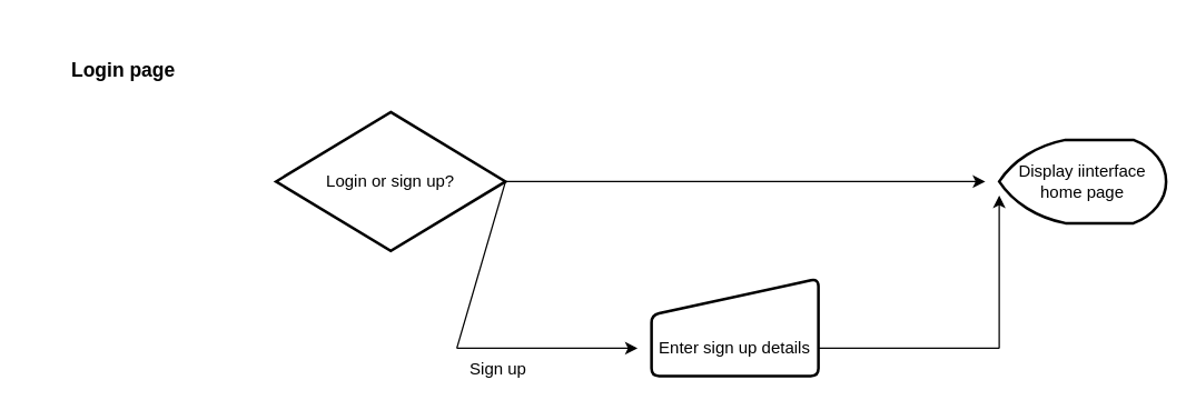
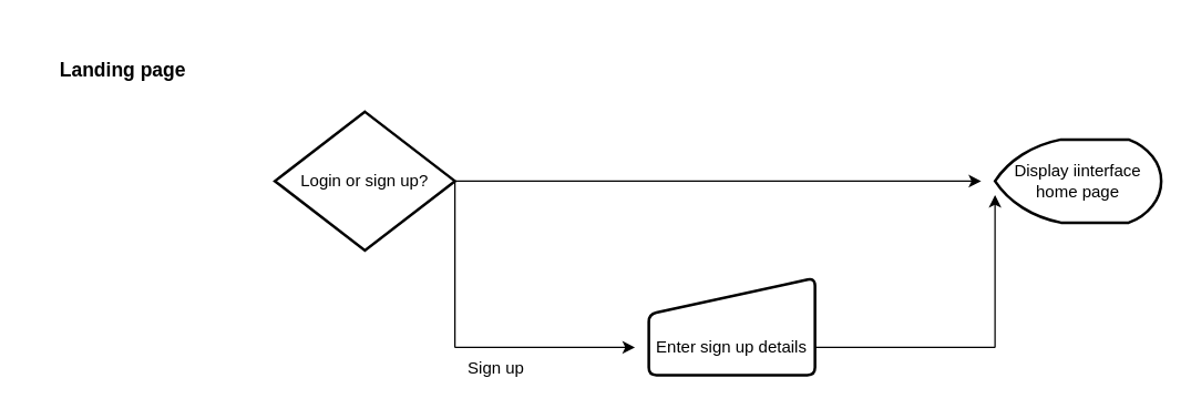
  <mxCell id="0" />
  <mxCell id="1" parent="0" />
- <mxCell id="2" value="Login or sign up?" style="strokeWidth=2;html=1;shape=mxgraph.flowchart.decision;whiteSpace=wrap;" parent="1" vertex="1"><mxGeometry x="198" y="80" width="165" height="100" as="geometry" /></mxCell>
+ <mxCell id="2" value="Login or sign up?" style="strokeWidth=2;html=1;shape=mxgraph.flowchart.decision;whiteSpace=wrap;" parent="1" vertex="1"><mxGeometry x="198" y="80" width="130" height="100" as="geometry" /></mxCell>
  <mxCell id="3" value="Sign up" style="text;html=1;strokeColor=none;fillColor=none;align=center;verticalAlign=middle;whiteSpace=wrap;rounded=0;" parent="1" vertex="1"><mxGeometry x="328" y="250" width="60" height="30" as="geometry" /></mxCell>
  <mxCell id="4" value="Display iinterface home page" style="strokeWidth=2;html=1;shape=mxgraph.flowchart.display;whiteSpace=wrap;" parent="1" vertex="1"><mxGeometry x="718" y="100" width="120" height="60" as="geometry" /></mxCell>
  <mxCell id="5" value="&lt;br&gt;&lt;br&gt;Enter sign up details" style="html=1;strokeWidth=2;shape=manualInput;whiteSpace=wrap;rounded=1;size=26;arcSize=11;" parent="1" vertex="1"><mxGeometry x="468" y="200" width="120" height="70" as="geometry" /></mxCell>
  <mxCell id="6" value="" style="endArrow=none;html=1;rounded=0;exitX=1;exitY=0.5;exitDx=0;exitDy=0;exitPerimeter=0;" parent="1" source="2" edge="1"><mxGeometry width="50" height="50" relative="1" as="geometry"><mxPoint x="398" y="150" as="sourcePoint" /><mxPoint x="328" y="250" as="targetPoint" /></mxGeometry></mxCell>
  <mxCell id="7" value="" style="endArrow=classic;html=1;rounded=0;" parent="1" edge="1"><mxGeometry width="50" height="50" relative="1" as="geometry"><mxPoint x="328" y="250" as="sourcePoint" /><mxPoint x="458" y="250" as="targetPoint" /></mxGeometry></mxCell>
  <mxCell id="8" value="" style="endArrow=classic;html=1;rounded=0;exitX=1;exitY=0.5;exitDx=0;exitDy=0;exitPerimeter=0;" parent="1" source="2" edge="1"><mxGeometry width="50" height="50" relative="1" as="geometry"><mxPoint x="398" y="150" as="sourcePoint" /><mxPoint x="708" y="130" as="targetPoint" /></mxGeometry></mxCell>
  <mxCell id="9" value="" style="endArrow=none;html=1;rounded=0;exitX=1;exitY=0.714;exitDx=0;exitDy=0;exitPerimeter=0;" parent="1" source="5" edge="1"><mxGeometry width="50" height="50" relative="1" as="geometry"><mxPoint x="590" y="248" as="sourcePoint" /><mxPoint x="718" y="250" as="targetPoint" /></mxGeometry></mxCell>
  <mxCell id="10" value="" style="endArrow=classic;html=1;rounded=0;" parent="1" edge="1"><mxGeometry width="50" height="50" relative="1" as="geometry"><mxPoint x="718" y="250" as="sourcePoint" /><mxPoint x="718" y="140" as="targetPoint" /></mxGeometry></mxCell>
- <mxCell id="11" value="&lt;font style=&quot;font-size: 14px;&quot;&gt;&lt;b&gt;Login page&lt;/b&gt;&lt;/font&gt;" style="text;html=1;strokeColor=none;fillColor=none;align=center;verticalAlign=middle;whiteSpace=wrap;rounded=0;" parent="1" vertex="1"><mxGeometry x="20.5" y="20" width="135" height="60" as="geometry" /></mxCell>
+ <mxCell id="11" value="&lt;font style=&quot;font-size: 14px;&quot;&gt;&lt;b&gt;Landing page&lt;/b&gt;&lt;/font&gt;" style="text;html=1;strokeColor=none;fillColor=none;align=center;verticalAlign=middle;whiteSpace=wrap;rounded=0;" parent="1" vertex="1"><mxGeometry x="20.5" y="20" width="135" height="60" as="geometry" /></mxCell>
